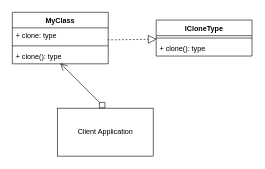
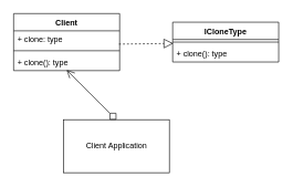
  <mxCell id="0" />
  <mxCell id="1" parent="0" />
- <mxCell id="2" value="MyClass" style="swimlane;fontStyle=1;align=center;verticalAlign=top;childLayout=stackLayout;horizontal=1;startSize=26;horizontalStack=0;resizeParent=1;resizeParentMax=0;resizeLast=0;collapsible=1;marginBottom=0;" vertex="1" parent="1"><mxGeometry x="20" y="20" width="160" height="86" as="geometry" /></mxCell>
+ <mxCell id="2" value="Client" style="swimlane;fontStyle=1;align=center;verticalAlign=top;childLayout=stackLayout;horizontal=1;startSize=26;horizontalStack=0;resizeParent=1;resizeParentMax=0;resizeLast=0;collapsible=1;marginBottom=0;" vertex="1" parent="1"><mxGeometry x="20" y="20" width="160" height="86" as="geometry" /></mxCell>
  <mxCell id="3" value="+ clone: type" style="text;strokeColor=none;fillColor=none;align=left;verticalAlign=top;spacingLeft=4;spacingRight=4;overflow=hidden;rotatable=0;points=[[0,0.5],[1,0.5]];portConstraint=eastwest;" vertex="1" parent="2"><mxGeometry y="26" width="160" height="26" as="geometry" /></mxCell>
  <mxCell id="4" value="" style="line;strokeWidth=1;fillColor=none;align=left;verticalAlign=middle;spacingTop=-1;spacingLeft=3;spacingRight=3;rotatable=0;labelPosition=right;points=[];portConstraint=eastwest;" vertex="1" parent="2"><mxGeometry y="52" width="160" height="8" as="geometry" /></mxCell>
  <mxCell id="5" value="+ clone(): type" style="text;strokeColor=none;fillColor=none;align=left;verticalAlign=top;spacingLeft=4;spacingRight=4;overflow=hidden;rotatable=0;points=[[0,0.5],[1,0.5]];portConstraint=eastwest;" vertex="1" parent="2"><mxGeometry y="60" width="160" height="26" as="geometry" /></mxCell>
  <mxCell id="6" value="ICloneType" style="swimlane;fontStyle=1;align=center;verticalAlign=top;childLayout=stackLayout;horizontal=1;startSize=26;horizontalStack=0;resizeParent=1;resizeParentMax=0;resizeLast=0;collapsible=1;marginBottom=0;" vertex="1" parent="1"><mxGeometry x="260" y="33" width="160" height="60" as="geometry" /></mxCell>
  <mxCell id="7" value="" style="line;strokeWidth=1;fillColor=none;align=left;verticalAlign=middle;spacingTop=-1;spacingLeft=3;spacingRight=3;rotatable=0;labelPosition=right;points=[];portConstraint=eastwest;" vertex="1" parent="6"><mxGeometry y="26" width="160" height="8" as="geometry" /></mxCell>
  <mxCell id="8" value="+ clone(): type" style="text;strokeColor=none;fillColor=none;align=left;verticalAlign=top;spacingLeft=4;spacingRight=4;overflow=hidden;rotatable=0;points=[[0,0.5],[1,0.5]];portConstraint=eastwest;" vertex="1" parent="6"><mxGeometry y="34" width="160" height="26" as="geometry" /></mxCell>
  <mxCell id="9" value="Client Application" style="html=1;" vertex="1" parent="1"><mxGeometry x="95" y="180" width="160" height="80" as="geometry" /></mxCell>
  <mxCell id="10" value="" style="endArrow=open;endFill=0;endSize=10;html=1;exitX=0.5;exitY=0;exitDx=0;exitDy=0;entryX=0.5;entryY=0.962;entryDx=0;entryDy=0;entryPerimeter=0;startArrow=diamond;startFill=0;startSize=12;" edge="1" parent="1" source="9" target="5"><mxGeometry width="160" relative="1" as="geometry"><mxPoint x="270" y="190" as="sourcePoint" /><mxPoint x="100" y="100" as="targetPoint" /></mxGeometry></mxCell>
  <mxCell id="11" value="" style="endArrow=block;endFill=0;endSize=12;html=1;dashed=1;entryX=0.006;entryY=-0.077;entryDx=0;entryDy=0;entryPerimeter=0;" edge="1" parent="1" target="8"><mxGeometry width="160" relative="1" as="geometry"><mxPoint x="179" y="66" as="sourcePoint" /><mxPoint x="260" y="68" as="targetPoint" /></mxGeometry></mxCell>
